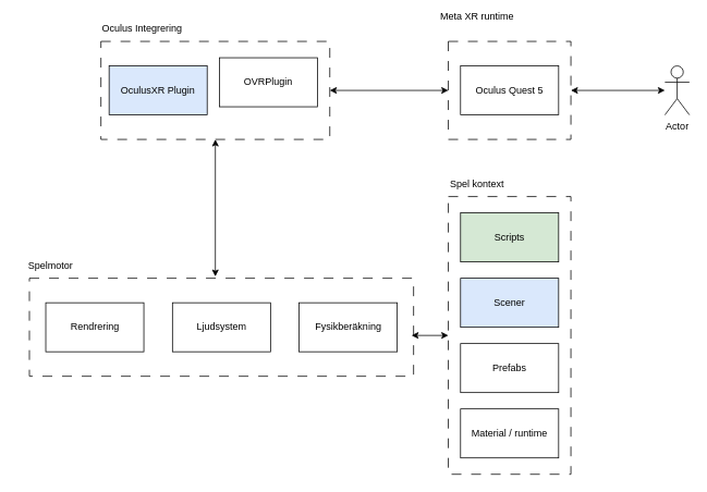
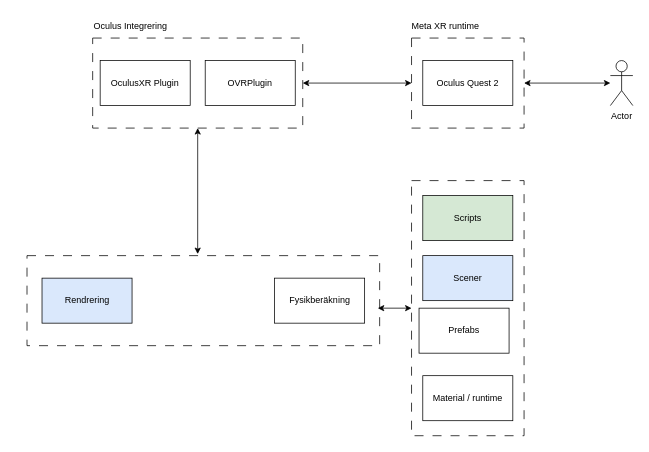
  <mxCell id="0" />
  <mxCell id="1" parent="0" />
  <mxCell id="2" value="" style="rounded=0;whiteSpace=wrap;html=1;glass=0;fillColor=none;dashed=1;dashPattern=12 12;" vertex="1" parent="1"><mxGeometry x="548" y="240" width="150" height="340" as="geometry" /></mxCell>
  <mxCell id="3" value="" style="rounded=0;whiteSpace=wrap;html=1;glass=0;fillColor=none;dashed=1;dashPattern=12 12;" vertex="1" parent="1"><mxGeometry x="123" y="50" width="280" height="120" as="geometry" /></mxCell>
- <mxCell id="4" value="Oculus Quest 5" style="rounded=0;whiteSpace=wrap;html=1;" vertex="1" parent="1"><mxGeometry x="563" y="80" width="120" height="60" as="geometry" /></mxCell>
- <mxCell id="5" value="OculusXR Plugin" style="rounded=0;whiteSpace=wrap;html=1;fillColor=#dae8fc;" vertex="1" parent="1"><mxGeometry x="133" y="80" width="120" height="60" as="geometry" /></mxCell>
- <mxCell id="6" value="OVRPlugin" style="rounded=0;whiteSpace=wrap;html=1;" vertex="1" parent="1"><mxGeometry x="268" y="70" width="120" height="60" as="geometry" /></mxCell>
+ <mxCell id="4" value="Oculus Quest 2" style="rounded=0;whiteSpace=wrap;html=1;" vertex="1" parent="1"><mxGeometry x="563" y="80" width="120" height="60" as="geometry" /></mxCell>
+ <mxCell id="5" value="OculusXR Plugin" style="rounded=0;whiteSpace=wrap;html=1;" vertex="1" parent="1"><mxGeometry x="133" y="80" width="120" height="60" as="geometry" /></mxCell>
+ <mxCell id="6" value="OVRPlugin" style="rounded=0;whiteSpace=wrap;html=1;" vertex="1" parent="1"><mxGeometry x="273" y="80" width="120" height="60" as="geometry" /></mxCell>
  <mxCell id="7" value="Scener" style="rounded=0;whiteSpace=wrap;html=1;fillColor=#dae8fc;" vertex="1" parent="1"><mxGeometry x="563" y="340" width="120" height="60" as="geometry" /></mxCell>
  <mxCell id="8" value="Oculus Integrering" style="text;html=1;align=center;verticalAlign=middle;resizable=0;points=[];autosize=1;strokeColor=none;fillColor=none;" vertex="1" parent="1"><mxGeometry x="113" y="20" width="120" height="30" as="geometry" /></mxCell>
- <mxCell id="9" value="Meta XR runtime" style="text;html=1;align=center;verticalAlign=middle;resizable=0;points=[];autosize=1;strokeColor=none;fillColor=none;" vertex="1" parent="1"><mxGeometry x="528" y="5" width="110" height="30" as="geometry" /></mxCell>
+ <mxCell id="9" value="Meta XR runtime" style="text;html=1;align=center;verticalAlign=middle;resizable=0;points=[];autosize=1;strokeColor=none;fillColor=none;" vertex="1" parent="1"><mxGeometry x="538" y="20" width="110" height="30" as="geometry" /></mxCell>
  <mxCell id="10" value="" style="rounded=0;whiteSpace=wrap;html=1;glass=0;fillColor=none;dashed=1;dashPattern=12 12;" vertex="1" parent="1"><mxGeometry x="548" y="50" width="150" height="120" as="geometry" /></mxCell>
  <mxCell id="11" value="Actor" style="shape=umlActor;verticalLabelPosition=bottom;verticalAlign=top;html=1;outlineConnect=0;" vertex="1" parent="1"><mxGeometry x="813" y="80" width="30" height="60" as="geometry" /></mxCell>
  <mxCell id="12" value="" style="endArrow=classic;startArrow=classic;html=1;rounded=0;exitX=1;exitY=0.5;exitDx=0;exitDy=0;" edge="1" parent="1" source="10" target="11"><mxGeometry width="50" height="50" relative="1" as="geometry"><mxPoint x="733" y="140" as="sourcePoint" /><mxPoint x="783" y="90" as="targetPoint" /></mxGeometry></mxCell>
  <mxCell id="13" value="" style="endArrow=classic;startArrow=classic;html=1;rounded=0;entryX=0;entryY=0.5;entryDx=0;entryDy=0;exitX=1;exitY=0.5;exitDx=0;exitDy=0;" edge="1" parent="1" source="3" target="10"><mxGeometry width="50" height="50" relative="1" as="geometry"><mxPoint x="463" y="150" as="sourcePoint" /><mxPoint x="513" y="100" as="targetPoint" /></mxGeometry></mxCell>
  <mxCell id="14" value="" style="rounded=0;whiteSpace=wrap;html=1;glass=0;fillColor=none;dashed=1;dashPattern=12 12;" vertex="1" parent="1"><mxGeometry x="35.5" y="340" width="470" height="120" as="geometry" /></mxCell>
- <mxCell id="15" value="Spelmotor" style="text;html=1;align=center;verticalAlign=middle;resizable=0;points=[];autosize=1;strokeColor=none;fillColor=none;" vertex="1" parent="1"><mxGeometry x="20.5" y="310" width="80" height="30" as="geometry" /></mxCell>
- <mxCell id="16" value="Rendrering" style="rounded=0;whiteSpace=wrap;html=1;" vertex="1" parent="1"><mxGeometry x="55.5" y="370" width="120" height="60" as="geometry" /></mxCell>
- <mxCell id="17" value="Ljudsystem" style="rounded=0;whiteSpace=wrap;html=1;" vertex="1" parent="1"><mxGeometry x="210.5" y="370" width="120" height="60" as="geometry" /></mxCell>
+ <mxCell id="16" value="Rendrering" style="rounded=0;whiteSpace=wrap;html=1;fillColor=#dae8fc;" vertex="1" parent="1"><mxGeometry x="55.5" y="370" width="120" height="60" as="geometry" /></mxCell>
  <mxCell id="18" value="Fysikberäkning" style="rounded=0;whiteSpace=wrap;html=1;" vertex="1" parent="1"><mxGeometry x="365.5" y="370" width="120" height="60" as="geometry" /></mxCell>
  <mxCell id="19" value="Scripts" style="rounded=0;whiteSpace=wrap;html=1;fillColor=#d5e8d4;" vertex="1" parent="1"><mxGeometry x="563" y="260" width="120" height="60" as="geometry" /></mxCell>
- <mxCell id="20" value="Prefabs" style="rounded=0;whiteSpace=wrap;html=1;" vertex="1" parent="1"><mxGeometry x="563" y="420" width="120" height="60" as="geometry" /></mxCell>
+ <mxCell id="20" value="Prefabs" style="rounded=0;whiteSpace=wrap;html=1;" vertex="1" parent="1"><mxGeometry x="558" y="410" width="120" height="60" as="geometry" /></mxCell>
  <mxCell id="21" value="Material / runtime" style="rounded=0;whiteSpace=wrap;html=1;" vertex="1" parent="1"><mxGeometry x="563" y="500" width="120" height="60" as="geometry" /></mxCell>
- <mxCell id="22" value="Spel kontext" style="text;html=1;align=center;verticalAlign=middle;resizable=0;points=[];autosize=1;strokeColor=none;fillColor=none;" vertex="1" parent="1"><mxGeometry x="538" y="210" width="90" height="30" as="geometry" /></mxCell>
  <mxCell id="23" value="" style="endArrow=classic;startArrow=classic;html=1;rounded=0;entryX=0.5;entryY=1;entryDx=0;entryDy=0;exitX=0.484;exitY=-0.018;exitDx=0;exitDy=0;exitPerimeter=0;" edge="1" parent="1" source="14" target="3"><mxGeometry width="50" height="50" relative="1" as="geometry"><mxPoint x="243" y="280" as="sourcePoint" /><mxPoint x="293" y="230" as="targetPoint" /></mxGeometry></mxCell>
  <mxCell id="24" value="" style="endArrow=classic;startArrow=classic;html=1;rounded=0;entryX=0;entryY=0.5;entryDx=0;entryDy=0;" edge="1" parent="1" target="2"><mxGeometry width="50" height="50" relative="1" as="geometry"><mxPoint x="503" y="410" as="sourcePoint" /><mxPoint x="463" y="270" as="targetPoint" /></mxGeometry></mxCell>
